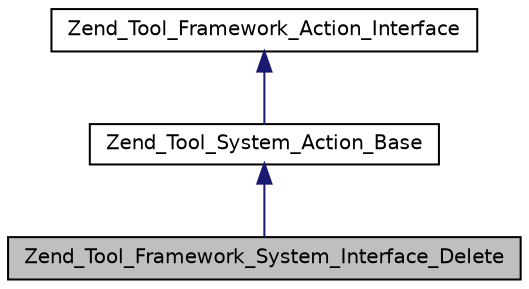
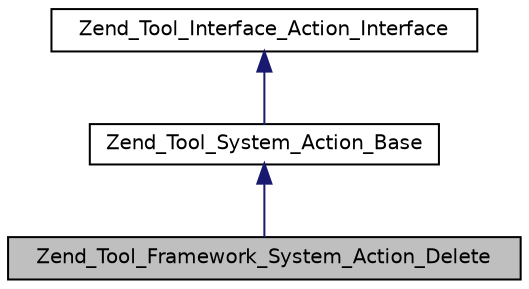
  digraph {
    node [color=black fillcolor=white fontname=Helvetica fontsize=10 shape=record style=filled]
    edge [color=midnightblue dir=back fontname=Helvetica fontsize=10 labelfontname=Helvetica labelfontsize=10 style=solid]
-   n1 [fillcolor=grey75 fontcolor=black height=0.2 label=Zend_Tool_Framework_System_Interface_Delete width=0.4]
+   n1 [fillcolor=grey75 fontcolor=black height=0.2 label=Zend_Tool_Framework_System_Action_Delete width=0.4]
    n2 [height=0.2 label=Zend_Tool_System_Action_Base width=0.4]
-   n3 [height=0.2 label=Zend_Tool_Framework_Action_Interface width=0.4]
+   n3 [height=0.2 label=Zend_Tool_Interface_Action_Interface width=0.4]
    n2 -> n1
    n3 -> n2
  }
